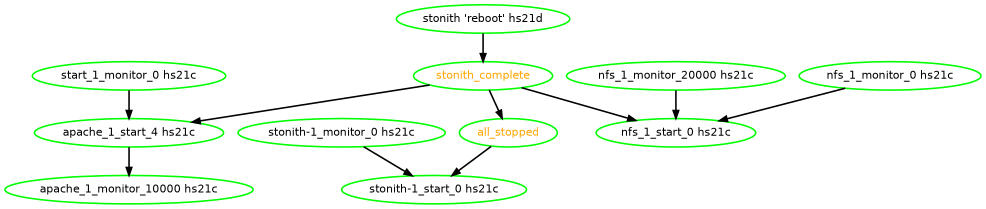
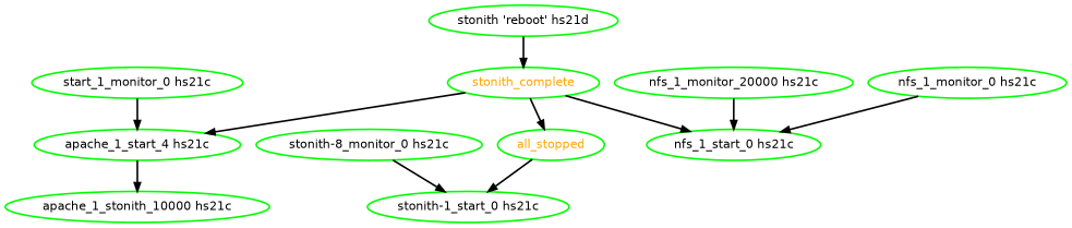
  digraph {
    fontname="DejaVu Sans"
    node [color=green fontcolor=black fontname="DejaVu Sans" style=bold]
    edge [fontname="DejaVu Sans" style=bold]
    all_stopped [fontcolor=orange]
    "stonith-1_start_0 hs21c"
    n3 [label="start_1_monitor_0 hs21c"]
    n4 [label="apache_1_start_4 hs21c"]
-   "apache_1_monitor_10000 hs21c"
+   "apache_1_monitor_10000 hs21c" [label="apache_1_stonith_10000 hs21c"]
    "nfs_1_monitor_0 hs21c"
    "nfs_1_start_0 hs21c"
    "nfs_1_monitor_20000 hs21c"
    stonith_complete [fontcolor=orange]
    "stonith 'reboot' hs21d"
-   "stonith-1_monitor_0 hs21c"
+   "stonith-1_monitor_0 hs21c" [label="stonith-8_monitor_0 hs21c"]
    all_stopped -> "stonith-1_start_0 hs21c"
    n3 -> n4
    n4 -> "apache_1_monitor_10000 hs21c"
    "nfs_1_monitor_0 hs21c" -> "nfs_1_start_0 hs21c"
    "nfs_1_monitor_20000 hs21c" -> "nfs_1_start_0 hs21c"
    stonith_complete -> all_stopped
    stonith_complete -> n4
    stonith_complete -> "nfs_1_start_0 hs21c"
    "stonith 'reboot' hs21d" -> stonith_complete
    "stonith-1_monitor_0 hs21c" -> "stonith-1_start_0 hs21c"
  }
